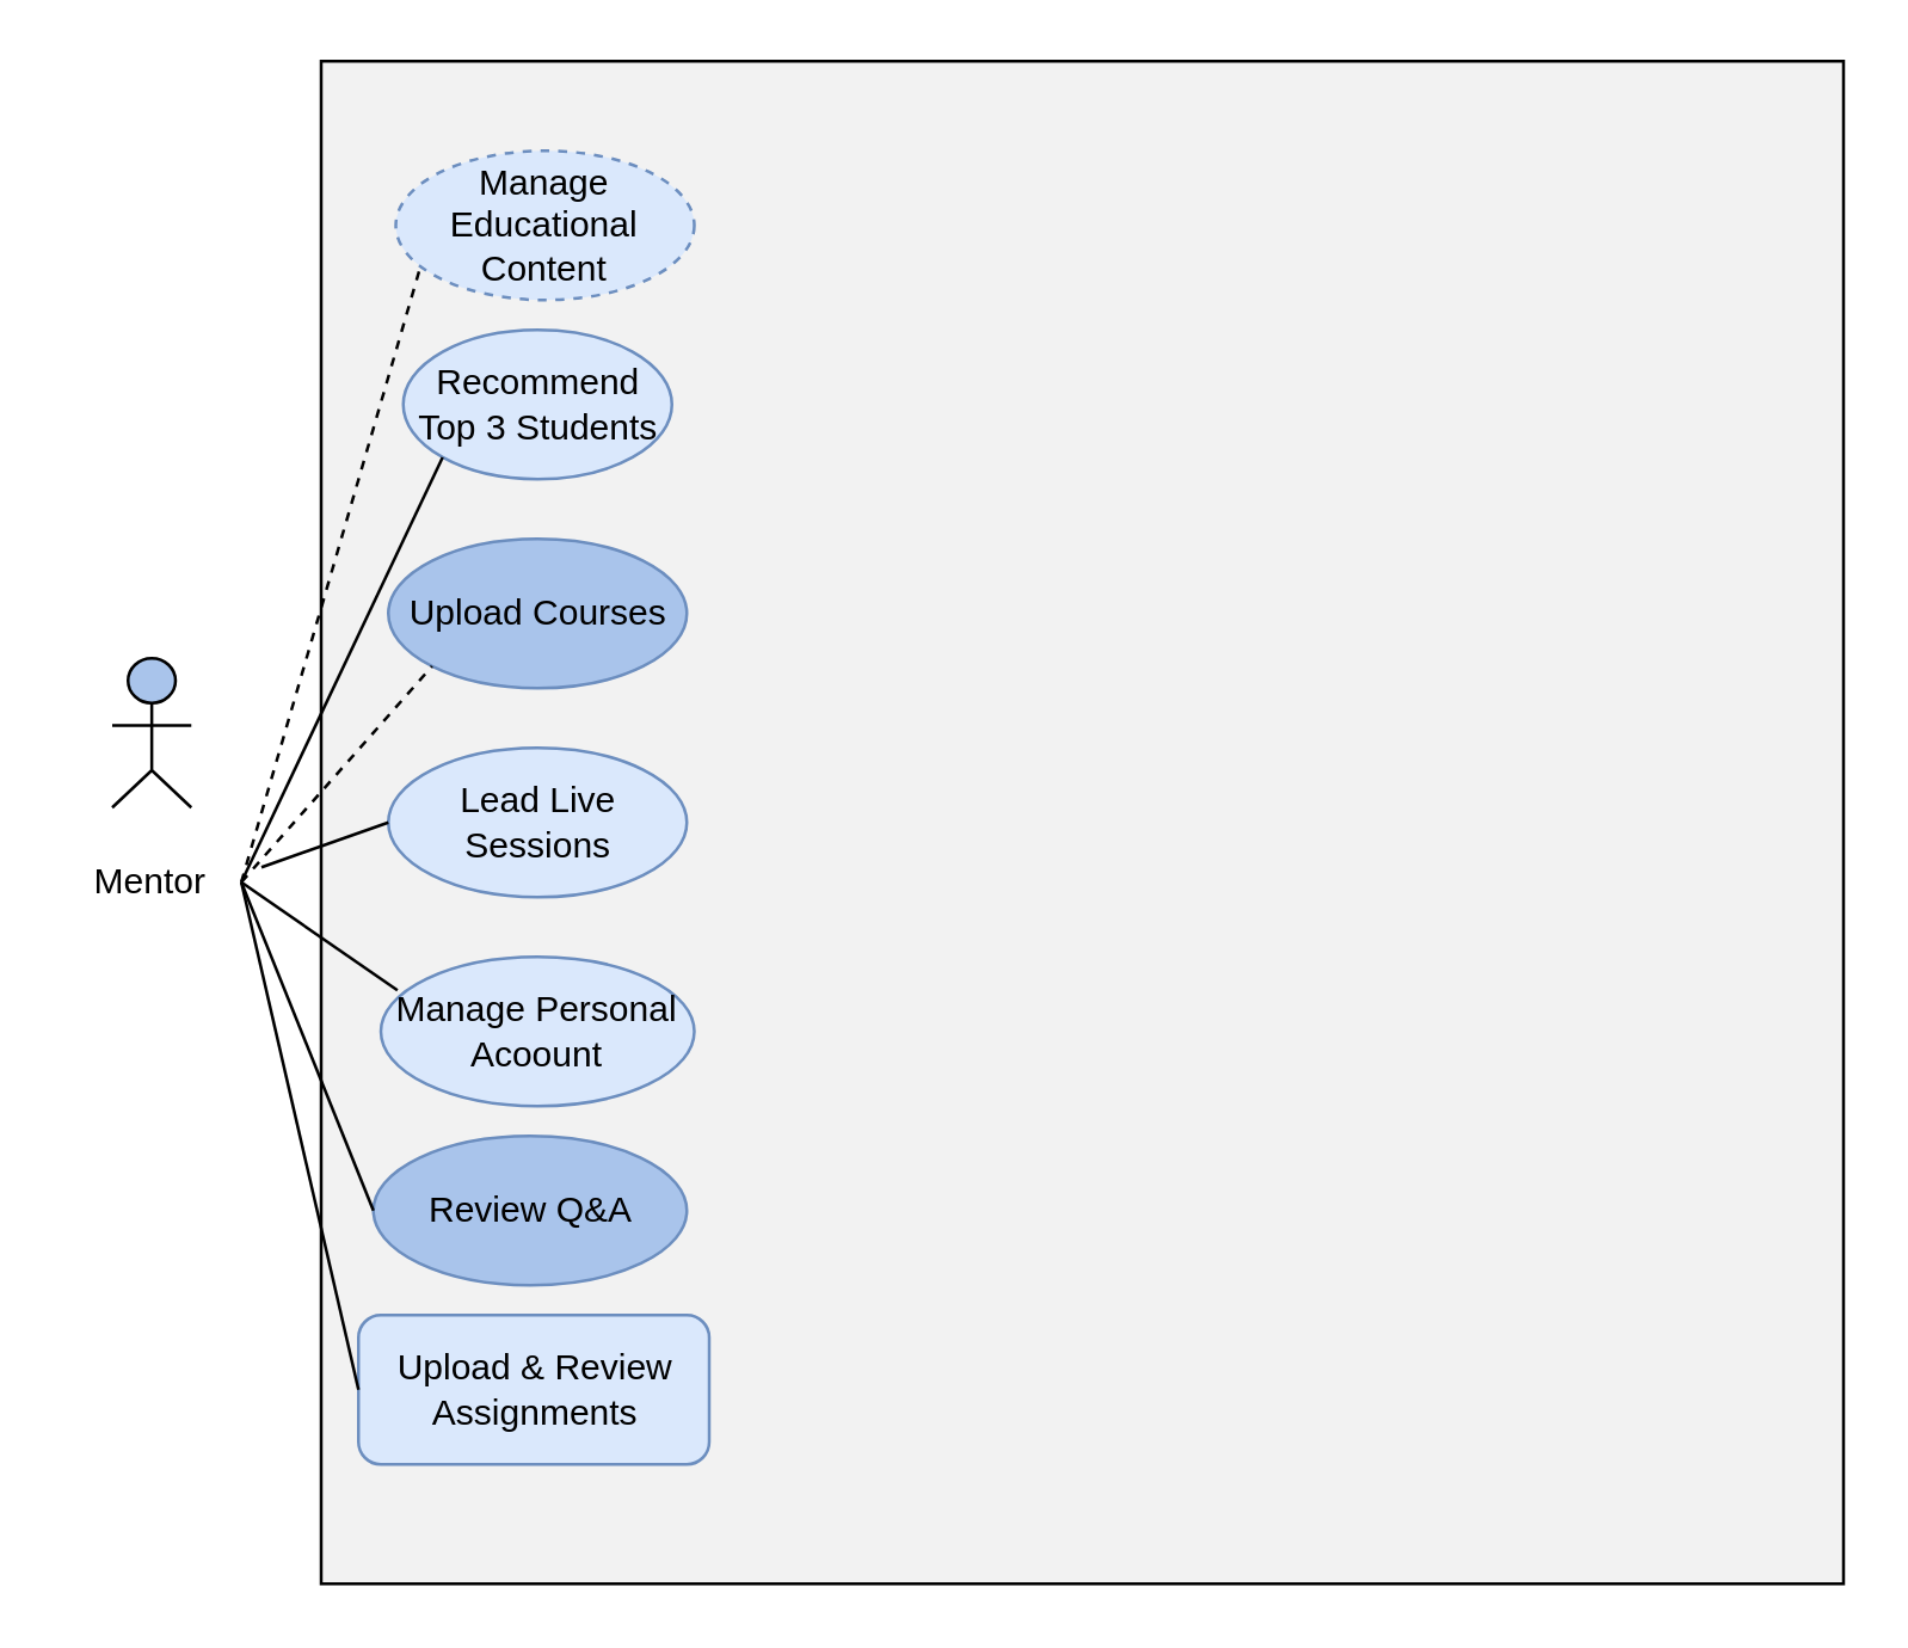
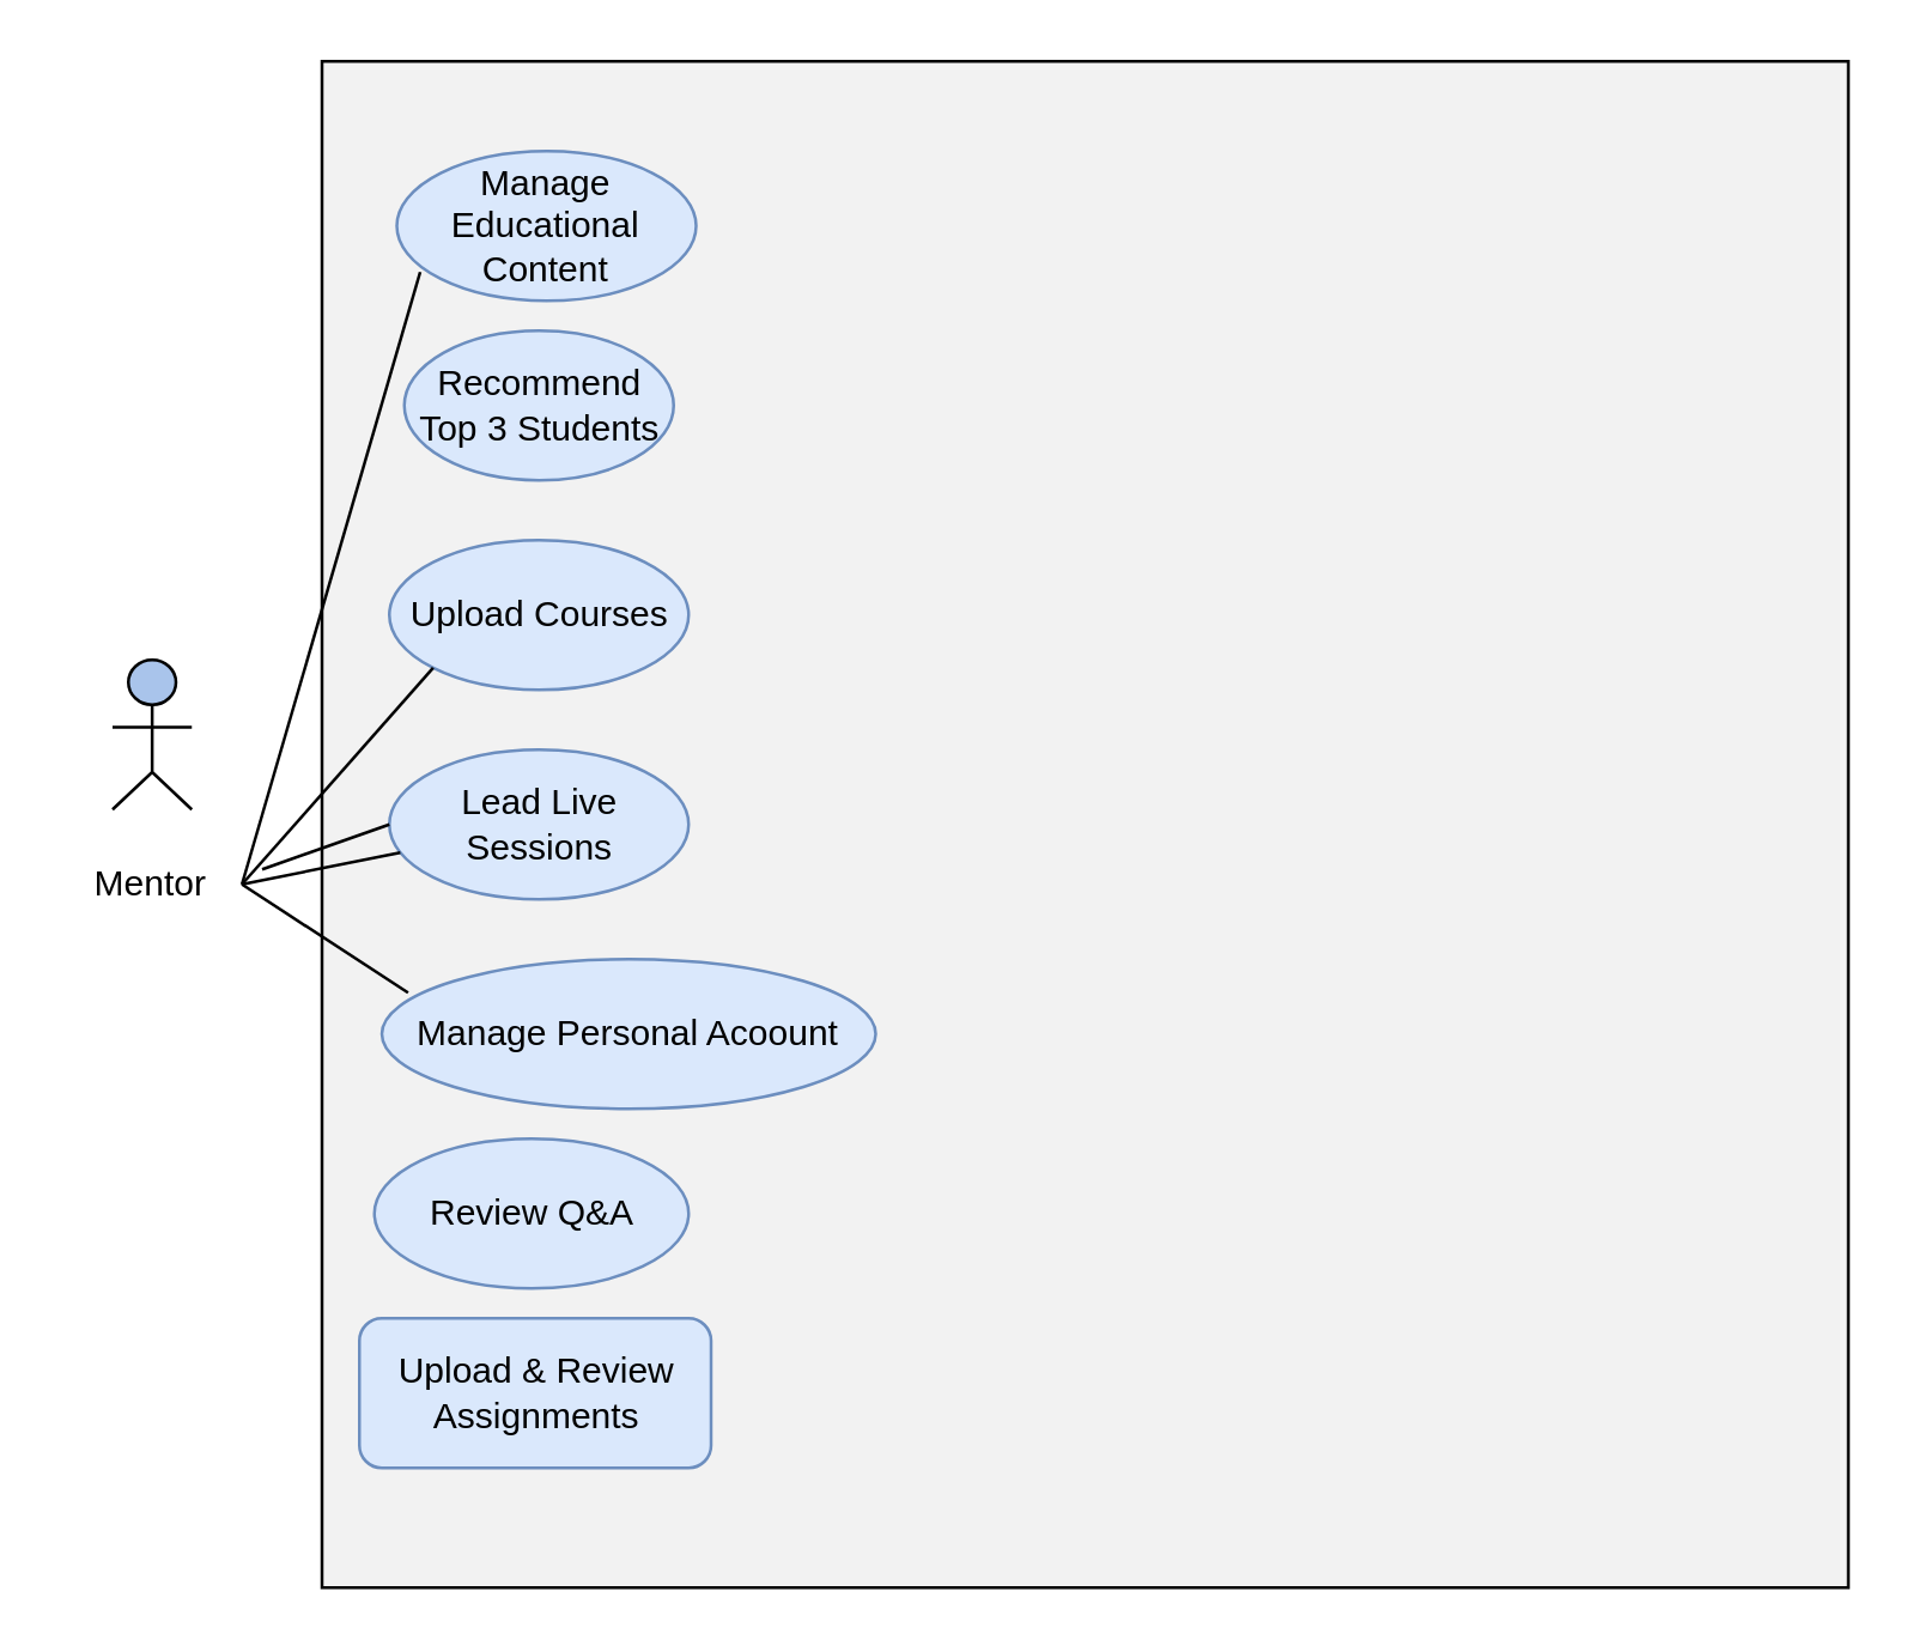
  <mxCell id="0" />
  <mxCell id="1" parent="0" />
  <mxCell id="2" value="" style="whiteSpace=wrap;html=1;aspect=fixed;fillColor=#F2F2F2;" vertex="1" parent="1"><mxGeometry x="107" y="20" width="510" height="510" as="geometry" /></mxCell>
  <mxCell id="3" value="" style="group" vertex="1" connectable="0" parent="1"><mxGeometry x="20.25" y="220" width="60" height="90" as="geometry" /></mxCell>
  <mxCell id="4" value="Mentor" style="text;html=1;align=center;verticalAlign=middle;whiteSpace=wrap;rounded=0;" vertex="1" parent="3"><mxGeometry y="60" width="60" height="30" as="geometry" /></mxCell>
  <mxCell id="5" value="" style="html=1;outlineConnect=0;whiteSpace=wrap;fillColor=#A9C4EB;verticalLabelPosition=bottom;verticalAlign=top;align=center;shape=mxgraph.archimate3.actor;" vertex="1" parent="3"><mxGeometry x="16.75" width="26.5" height="50" as="geometry" /></mxCell>
- <mxCell id="6" value="Manage Educational Content" style="ellipse;whiteSpace=wrap;html=1;fillColor=#dae8fc;strokeColor=#6c8ebf;dashed=1;" vertex="1" parent="1"><mxGeometry x="132" y="50" width="100" height="50" as="geometry" /></mxCell>
+ <mxCell id="6" value="Manage Educational Content" style="ellipse;whiteSpace=wrap;html=1;fillColor=#dae8fc;strokeColor=#6c8ebf;" vertex="1" parent="1"><mxGeometry x="132" y="50" width="100" height="50" as="geometry" /></mxCell>
  <mxCell id="7" value="Recommend Top 3 Students" style="ellipse;whiteSpace=wrap;html=1;fillColor=#dae8fc;strokeColor=#6c8ebf;" vertex="1" parent="1"><mxGeometry x="134.5" y="110" width="90" height="50" as="geometry" /></mxCell>
- <mxCell id="8" value="Upload Courses" style="ellipse;whiteSpace=wrap;html=1;fillColor=#a9c4eb;strokeColor=#6c8ebf;" vertex="1" parent="1"><mxGeometry x="129.5" y="180" width="100" height="50" as="geometry" /></mxCell>
+ <mxCell id="8" value="Upload Courses" style="ellipse;whiteSpace=wrap;html=1;fillColor=#dae8fc;strokeColor=#6c8ebf;" vertex="1" parent="1"><mxGeometry x="129.5" y="180" width="100" height="50" as="geometry" /></mxCell>
  <mxCell id="9" value="Lead Live Sessions" style="ellipse;whiteSpace=wrap;html=1;fillColor=#dae8fc;strokeColor=#6c8ebf;" vertex="1" parent="1"><mxGeometry x="129.5" y="250" width="100" height="50" as="geometry" /></mxCell>
- <mxCell id="10" value="Manage Personal Acoount" style="ellipse;whiteSpace=wrap;html=1;fillColor=#dae8fc;strokeColor=#6c8ebf;" vertex="1" parent="1"><mxGeometry x="127" y="320" width="105" height="50" as="geometry" /></mxCell>
- <mxCell id="11" value="Review Q&amp;amp;A" style="ellipse;whiteSpace=wrap;html=1;fillColor=#a9c4eb;strokeColor=#6c8ebf;" vertex="1" parent="1"><mxGeometry x="124.5" y="380" width="105" height="50" as="geometry" /></mxCell>
+ <mxCell id="10" value="Manage Personal Acoount" style="ellipse;whiteSpace=wrap;html=1;fillColor=#dae8fc;strokeColor=#6c8ebf;" vertex="1" parent="1"><mxGeometry x="127" y="320" width="165" height="50" as="geometry" /></mxCell>
+ <mxCell id="11" value="Review Q&amp;amp;A" style="ellipse;whiteSpace=wrap;html=1;fillColor=#dae8fc;strokeColor=#6c8ebf;" vertex="1" parent="1"><mxGeometry x="124.5" y="380" width="105" height="50" as="geometry" /></mxCell>
  <mxCell id="12" value="Upload &amp;amp; Review Assignments" style="whiteSpace=wrap;html=1;fillColor=#dae8fc;strokeColor=#6c8ebf;rounded=1;" vertex="1" parent="1"><mxGeometry x="119.5" y="440" width="117.5" height="50" as="geometry" /></mxCell>
- <mxCell id="13" value="" style="endArrow=none;html=1;rounded=0;exitX=1;exitY=0.5;exitDx=0;exitDy=0;entryX=0.078;entryY=0.808;entryDx=0;entryDy=0;entryPerimeter=0;dashed=1;" edge="1" parent="1" source="4" target="6"><mxGeometry width="50" height="50" relative="1" as="geometry"><mxPoint x="397" y="300" as="sourcePoint" /><mxPoint x="447" y="250" as="targetPoint" /></mxGeometry></mxCell>
- <mxCell id="14" value="" style="endArrow=none;html=1;rounded=0;exitX=1;exitY=0.5;exitDx=0;exitDy=0;entryX=0;entryY=1;entryDx=0;entryDy=0;" edge="1" parent="1" source="4" target="7"><mxGeometry width="50" height="50" relative="1" as="geometry"><mxPoint x="397" y="300" as="sourcePoint" /><mxPoint x="447" y="250" as="targetPoint" /></mxGeometry></mxCell>
- <mxCell id="15" value="" style="endArrow=none;html=1;rounded=0;exitX=1;exitY=0.5;exitDx=0;exitDy=0;entryX=0;entryY=1;entryDx=0;entryDy=0;dashed=1;" edge="1" parent="1" source="4" target="8"><mxGeometry width="50" height="50" relative="1" as="geometry"><mxPoint x="397" y="300" as="sourcePoint" /><mxPoint x="447" y="250" as="targetPoint" /></mxGeometry></mxCell>
+ <mxCell id="13" value="" style="endArrow=none;html=1;rounded=0;exitX=1;exitY=0.5;exitDx=0;exitDy=0;entryX=0.078;entryY=0.808;entryDx=0;entryDy=0;entryPerimeter=0;" edge="1" parent="1" source="4" target="6"><mxGeometry width="50" height="50" relative="1" as="geometry"><mxPoint x="397" y="300" as="sourcePoint" /><mxPoint x="447" y="250" as="targetPoint" /></mxGeometry></mxCell>
+ <mxCell id="14" value="" style="endArrow=none;html=1;rounded=0;exitX=1;exitY=0.5;exitDx=0;exitDy=0;" edge="1" parent="1" source="4" target="9"><mxGeometry width="50" height="50" relative="1" as="geometry"><mxPoint x="397" y="300" as="sourcePoint" /><mxPoint x="447" y="250" as="targetPoint" /></mxGeometry></mxCell>
+ <mxCell id="15" value="" style="endArrow=none;html=1;rounded=0;exitX=1;exitY=0.5;exitDx=0;exitDy=0;entryX=0;entryY=1;entryDx=0;entryDy=0;" edge="1" parent="1" source="4" target="8"><mxGeometry width="50" height="50" relative="1" as="geometry"><mxPoint x="397" y="300" as="sourcePoint" /><mxPoint x="447" y="250" as="targetPoint" /></mxGeometry></mxCell>
  <mxCell id="16" value="" style="endArrow=none;html=1;rounded=0;entryX=0;entryY=0.5;entryDx=0;entryDy=0;" edge="1" parent="1" target="9"><mxGeometry width="50" height="50" relative="1" as="geometry"><mxPoint x="87" y="290" as="sourcePoint" /><mxPoint x="447" y="250" as="targetPoint" /></mxGeometry></mxCell>
  <mxCell id="17" value="" style="endArrow=none;html=1;rounded=0;exitX=1;exitY=0.5;exitDx=0;exitDy=0;entryX=0.053;entryY=0.224;entryDx=0;entryDy=0;entryPerimeter=0;" edge="1" parent="1" source="4" target="10"><mxGeometry width="50" height="50" relative="1" as="geometry"><mxPoint x="397" y="300" as="sourcePoint" /><mxPoint x="447" y="250" as="targetPoint" /></mxGeometry></mxCell>
- <mxCell id="18" value="" style="endArrow=none;html=1;rounded=0;exitX=1;exitY=0.5;exitDx=0;exitDy=0;entryX=0;entryY=0.5;entryDx=0;entryDy=0;" edge="1" parent="1" source="4" target="11"><mxGeometry width="50" height="50" relative="1" as="geometry"><mxPoint x="397" y="300" as="sourcePoint" /><mxPoint x="447" y="250" as="targetPoint" /></mxGeometry></mxCell>
- <mxCell id="19" value="" style="endArrow=none;html=1;rounded=0;exitX=1;exitY=0.5;exitDx=0;exitDy=0;entryX=0;entryY=0.5;entryDx=0;entryDy=0;" edge="1" parent="1" source="4" target="12"><mxGeometry width="50" height="50" relative="1" as="geometry"><mxPoint x="397" y="300" as="sourcePoint" /><mxPoint x="447" y="250" as="targetPoint" /></mxGeometry></mxCell>
